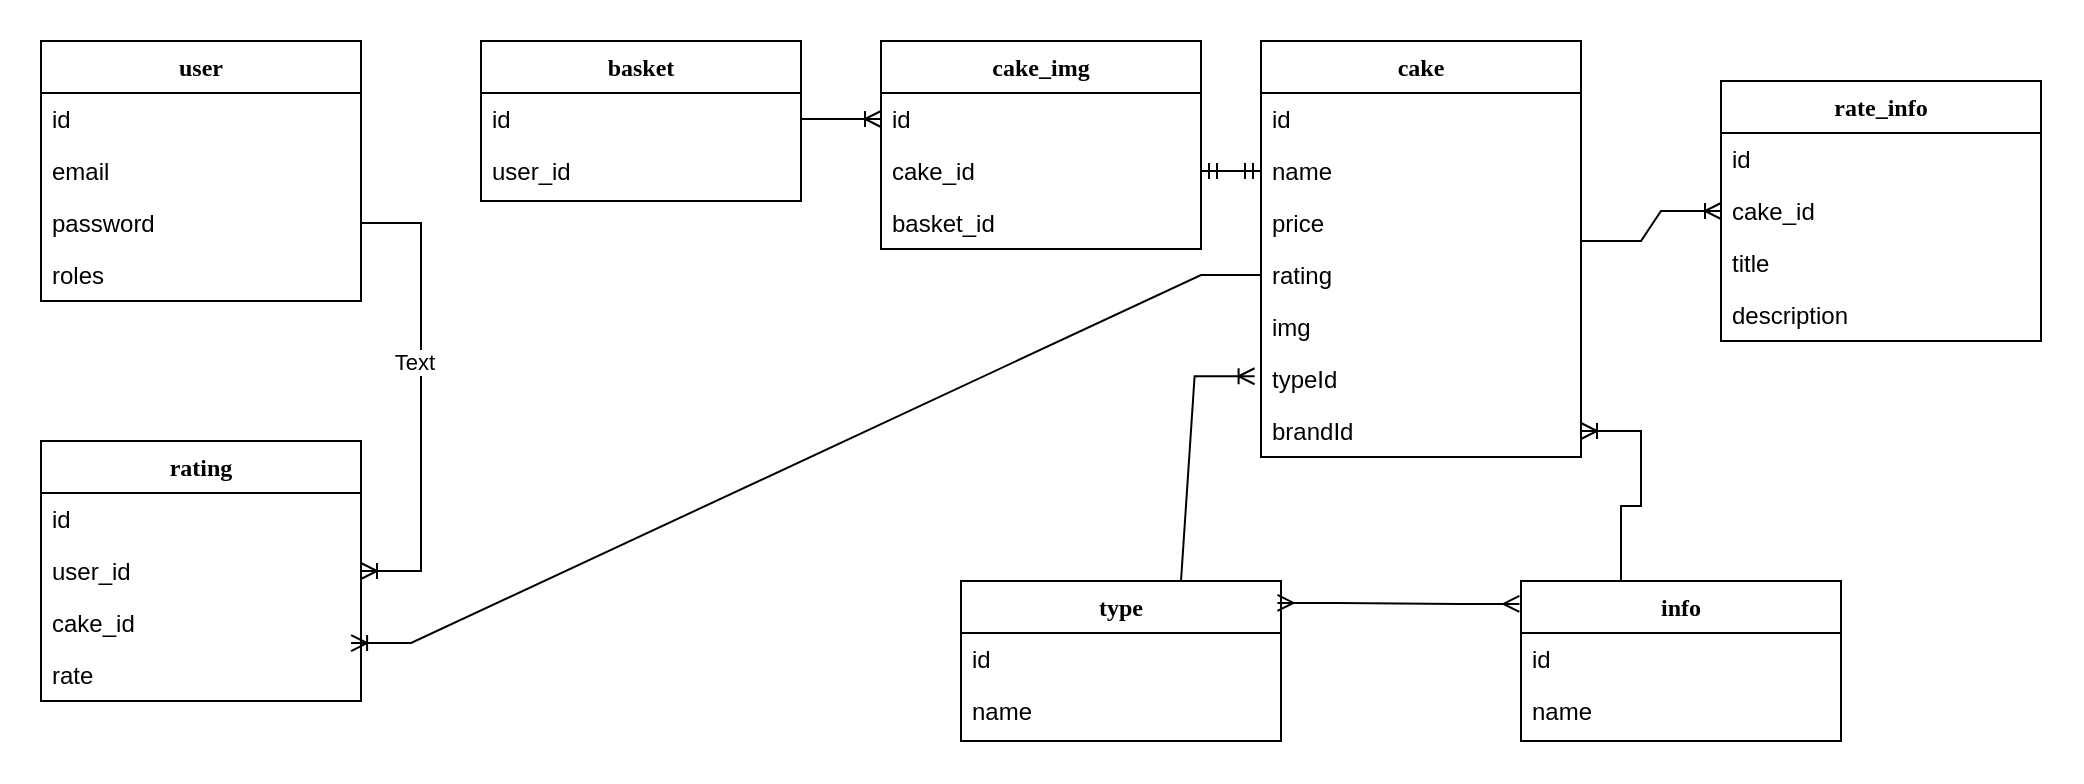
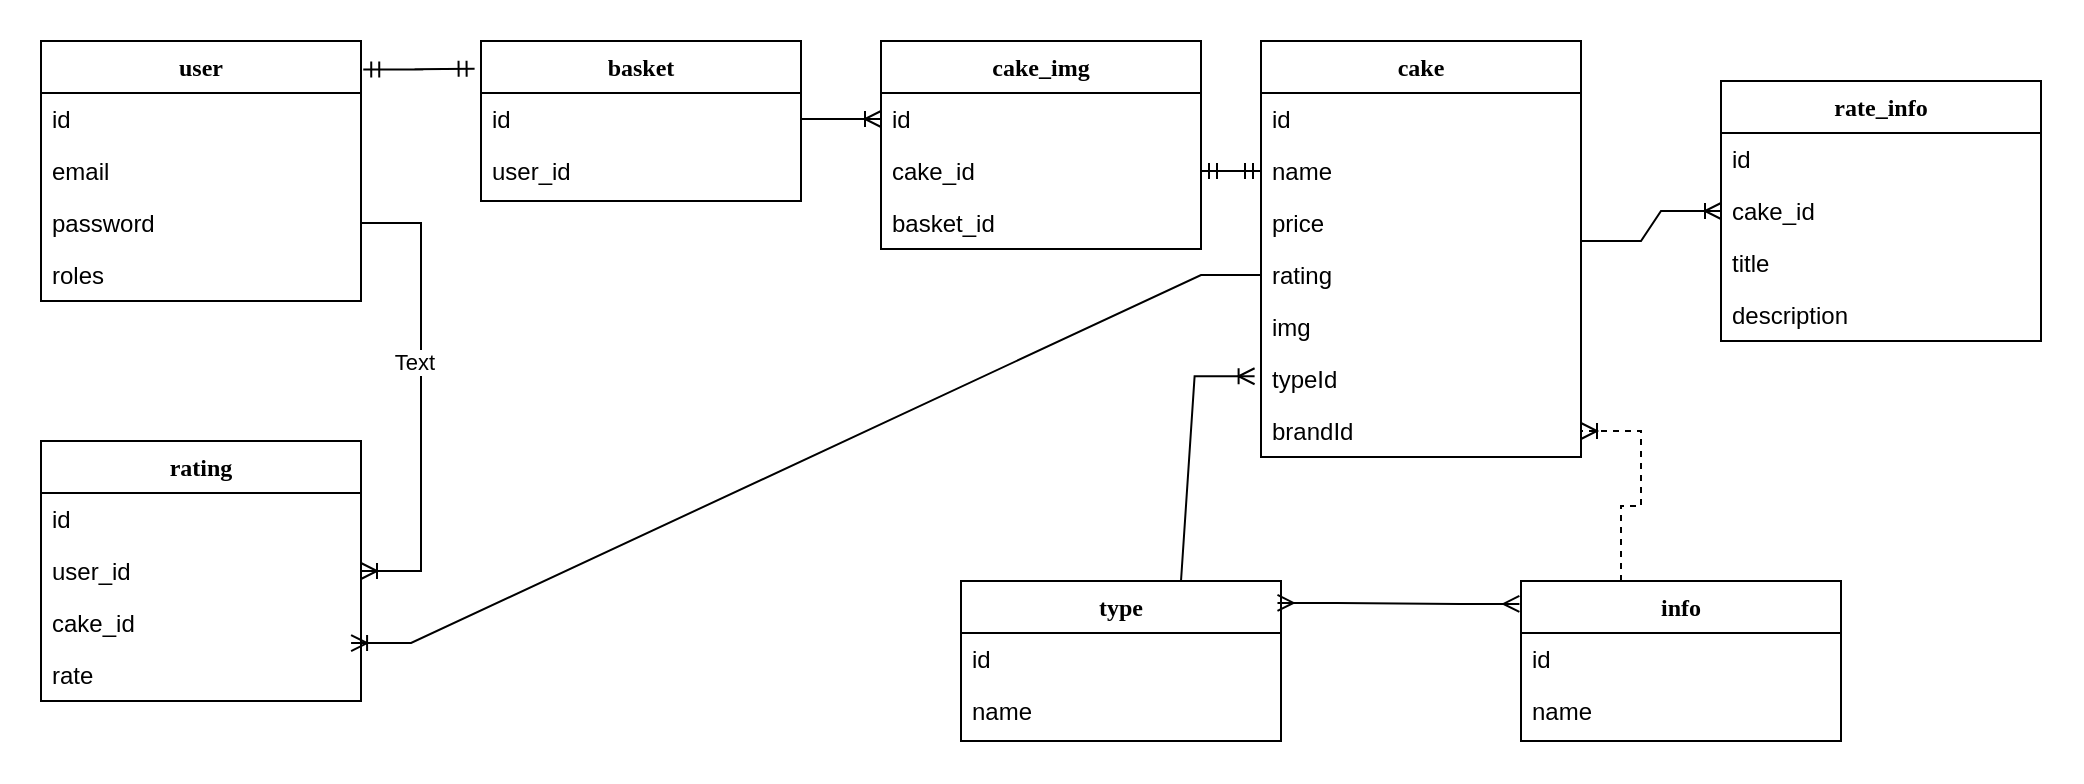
  <mxCell id="0" />
  <mxCell id="1" parent="0" />
  <mxCell id="2" value="user" style="swimlane;html=1;fontStyle=1;align=center;verticalAlign=top;childLayout=stackLayout;horizontal=1;startSize=26;horizontalStack=0;resizeParent=1;resizeLast=0;collapsible=1;marginBottom=0;swimlaneFillColor=#ffffff;rounded=0;shadow=0;comic=0;labelBackgroundColor=none;strokeWidth=1;fillColor=none;fontFamily=Verdana;fontSize=12" parent="1" vertex="1"><mxGeometry x="20" y="20" width="160" height="130" as="geometry" /></mxCell>
  <mxCell id="3" value="id" style="text;html=1;strokeColor=none;fillColor=none;align=left;verticalAlign=top;spacingLeft=4;spacingRight=4;whiteSpace=wrap;overflow=hidden;rotatable=0;points=[[0,0.5],[1,0.5]];portConstraint=eastwest;" parent="2" vertex="1"><mxGeometry y="26" width="160" height="26" as="geometry" /></mxCell>
  <mxCell id="4" value="email" style="text;html=1;strokeColor=none;fillColor=none;align=left;verticalAlign=top;spacingLeft=4;spacingRight=4;whiteSpace=wrap;overflow=hidden;rotatable=0;points=[[0,0.5],[1,0.5]];portConstraint=eastwest;" parent="2" vertex="1"><mxGeometry y="52" width="160" height="26" as="geometry" /></mxCell>
  <mxCell id="5" value="password" style="text;html=1;strokeColor=none;fillColor=none;align=left;verticalAlign=top;spacingLeft=4;spacingRight=4;whiteSpace=wrap;overflow=hidden;rotatable=0;points=[[0,0.5],[1,0.5]];portConstraint=eastwest;" parent="2" vertex="1"><mxGeometry y="78" width="160" height="26" as="geometry" /></mxCell>
  <mxCell id="6" value="roles" style="text;html=1;strokeColor=none;fillColor=none;align=left;verticalAlign=top;spacingLeft=4;spacingRight=4;whiteSpace=wrap;overflow=hidden;rotatable=0;points=[[0,0.5],[1,0.5]];portConstraint=eastwest;" parent="2" vertex="1"><mxGeometry y="104" width="160" height="26" as="geometry" /></mxCell>
  <mxCell id="7" value="basket" style="swimlane;html=1;fontStyle=1;align=center;verticalAlign=top;childLayout=stackLayout;horizontal=1;startSize=26;horizontalStack=0;resizeParent=1;resizeLast=0;collapsible=1;marginBottom=0;swimlaneFillColor=#ffffff;rounded=0;shadow=0;comic=0;labelBackgroundColor=none;strokeWidth=1;fillColor=none;fontFamily=Verdana;fontSize=12" parent="1" vertex="1"><mxGeometry x="240" y="20" width="160" height="80" as="geometry" /></mxCell>
  <mxCell id="8" value="id" style="text;html=1;strokeColor=none;fillColor=none;align=left;verticalAlign=top;spacingLeft=4;spacingRight=4;whiteSpace=wrap;overflow=hidden;rotatable=0;points=[[0,0.5],[1,0.5]];portConstraint=eastwest;" parent="7" vertex="1"><mxGeometry y="26" width="160" height="26" as="geometry" /></mxCell>
  <mxCell id="9" value="user_id" style="text;html=1;strokeColor=none;fillColor=none;align=left;verticalAlign=top;spacingLeft=4;spacingRight=4;whiteSpace=wrap;overflow=hidden;rotatable=0;points=[[0,0.5],[1,0.5]];portConstraint=eastwest;" parent="7" vertex="1"><mxGeometry y="52" width="160" height="26" as="geometry" /></mxCell>
+ <mxCell id="10" value="" style="edgeStyle=entityRelationEdgeStyle;fontSize=12;html=1;endArrow=ERmandOne;startArrow=ERmandOne;rounded=0;entryX=-0.02;entryY=0.173;entryDx=0;entryDy=0;entryPerimeter=0;exitX=1.007;exitY=0.11;exitDx=0;exitDy=0;exitPerimeter=0;" parent="1" source="2" target="7" edge="1"><mxGeometry width="100" height="100" relative="1" as="geometry"><mxPoint x="180" y="90" as="sourcePoint" /><mxPoint x="280" y="-10" as="targetPoint" /></mxGeometry></mxCell>
  <mxCell id="11" value="cake" style="swimlane;html=1;fontStyle=1;align=center;verticalAlign=top;childLayout=stackLayout;horizontal=1;startSize=26;horizontalStack=0;resizeParent=1;resizeLast=0;collapsible=1;marginBottom=0;swimlaneFillColor=#ffffff;rounded=0;shadow=0;comic=0;labelBackgroundColor=none;strokeWidth=1;fillColor=none;fontFamily=Verdana;fontSize=12" parent="1" vertex="1"><mxGeometry x="630" y="20" width="160" height="208" as="geometry" /></mxCell>
  <mxCell id="12" value="id" style="text;html=1;strokeColor=none;fillColor=none;align=left;verticalAlign=top;spacingLeft=4;spacingRight=4;whiteSpace=wrap;overflow=hidden;rotatable=0;points=[[0,0.5],[1,0.5]];portConstraint=eastwest;" parent="11" vertex="1"><mxGeometry y="26" width="160" height="26" as="geometry" /></mxCell>
  <mxCell id="13" value="name" style="text;html=1;strokeColor=none;fillColor=none;align=left;verticalAlign=top;spacingLeft=4;spacingRight=4;whiteSpace=wrap;overflow=hidden;rotatable=0;points=[[0,0.5],[1,0.5]];portConstraint=eastwest;" parent="11" vertex="1"><mxGeometry y="52" width="160" height="26" as="geometry" /></mxCell>
  <mxCell id="14" value="price" style="text;html=1;strokeColor=none;fillColor=none;align=left;verticalAlign=top;spacingLeft=4;spacingRight=4;whiteSpace=wrap;overflow=hidden;rotatable=0;points=[[0,0.5],[1,0.5]];portConstraint=eastwest;" parent="11" vertex="1"><mxGeometry y="78" width="160" height="26" as="geometry" /></mxCell>
  <mxCell id="15" value="rating" style="text;html=1;strokeColor=none;fillColor=none;align=left;verticalAlign=top;spacingLeft=4;spacingRight=4;whiteSpace=wrap;overflow=hidden;rotatable=0;points=[[0,0.5],[1,0.5]];portConstraint=eastwest;" parent="11" vertex="1"><mxGeometry y="104" width="160" height="26" as="geometry" /></mxCell>
  <mxCell id="16" value="img" style="text;html=1;strokeColor=none;fillColor=none;align=left;verticalAlign=top;spacingLeft=4;spacingRight=4;whiteSpace=wrap;overflow=hidden;rotatable=0;points=[[0,0.5],[1,0.5]];portConstraint=eastwest;" parent="11" vertex="1"><mxGeometry y="130" width="160" height="26" as="geometry" /></mxCell>
  <mxCell id="17" value="typeId" style="text;html=1;strokeColor=none;fillColor=none;align=left;verticalAlign=top;spacingLeft=4;spacingRight=4;whiteSpace=wrap;overflow=hidden;rotatable=0;points=[[0,0.5],[1,0.5]];portConstraint=eastwest;" parent="11" vertex="1"><mxGeometry y="156" width="160" height="26" as="geometry" /></mxCell>
  <mxCell id="18" value="brandId" style="text;html=1;strokeColor=none;fillColor=none;align=left;verticalAlign=top;spacingLeft=4;spacingRight=4;whiteSpace=wrap;overflow=hidden;rotatable=0;points=[[0,0.5],[1,0.5]];portConstraint=eastwest;" parent="11" vertex="1"><mxGeometry y="182" width="160" height="26" as="geometry" /></mxCell>
  <mxCell id="19" value="type" style="swimlane;html=1;fontStyle=1;align=center;verticalAlign=top;childLayout=stackLayout;horizontal=1;startSize=26;horizontalStack=0;resizeParent=1;resizeLast=0;collapsible=1;marginBottom=0;swimlaneFillColor=#ffffff;rounded=0;shadow=0;comic=0;labelBackgroundColor=none;strokeWidth=1;fillColor=none;fontFamily=Verdana;fontSize=12" parent="1" vertex="1"><mxGeometry x="480" y="290" width="160" height="80" as="geometry" /></mxCell>
  <mxCell id="20" value="id" style="text;html=1;strokeColor=none;fillColor=none;align=left;verticalAlign=top;spacingLeft=4;spacingRight=4;whiteSpace=wrap;overflow=hidden;rotatable=0;points=[[0,0.5],[1,0.5]];portConstraint=eastwest;" parent="19" vertex="1"><mxGeometry y="26" width="160" height="26" as="geometry" /></mxCell>
  <mxCell id="21" value="name" style="text;html=1;strokeColor=none;fillColor=none;align=left;verticalAlign=top;spacingLeft=4;spacingRight=4;whiteSpace=wrap;overflow=hidden;rotatable=0;points=[[0,0.5],[1,0.5]];portConstraint=eastwest;" parent="19" vertex="1"><mxGeometry y="52" width="160" height="26" as="geometry" /></mxCell>
  <mxCell id="22" value="info" style="swimlane;html=1;fontStyle=1;align=center;verticalAlign=top;childLayout=stackLayout;horizontal=1;startSize=26;horizontalStack=0;resizeParent=1;resizeLast=0;collapsible=1;marginBottom=0;swimlaneFillColor=#ffffff;rounded=0;shadow=0;comic=0;labelBackgroundColor=none;strokeWidth=1;fillColor=none;fontFamily=Verdana;fontSize=12" parent="1" vertex="1"><mxGeometry x="760" y="290" width="160" height="80" as="geometry" /></mxCell>
  <mxCell id="23" value="id" style="text;html=1;strokeColor=none;fillColor=none;align=left;verticalAlign=top;spacingLeft=4;spacingRight=4;whiteSpace=wrap;overflow=hidden;rotatable=0;points=[[0,0.5],[1,0.5]];portConstraint=eastwest;" parent="22" vertex="1"><mxGeometry y="26" width="160" height="26" as="geometry" /></mxCell>
  <mxCell id="24" value="name" style="text;html=1;strokeColor=none;fillColor=none;align=left;verticalAlign=top;spacingLeft=4;spacingRight=4;whiteSpace=wrap;overflow=hidden;rotatable=0;points=[[0,0.5],[1,0.5]];portConstraint=eastwest;" parent="22" vertex="1"><mxGeometry y="52" width="160" height="26" as="geometry" /></mxCell>
  <mxCell id="25" value="" style="edgeStyle=entityRelationEdgeStyle;fontSize=12;html=1;endArrow=ERoneToMany;rounded=0;exitX=0.5;exitY=0;exitDx=0;exitDy=0;entryX=-0.02;entryY=0.447;entryDx=0;entryDy=0;entryPerimeter=0;" parent="1" source="19" target="17" edge="1"><mxGeometry width="100" height="100" relative="1" as="geometry"><mxPoint x="450" y="260" as="sourcePoint" /><mxPoint x="550" y="160" as="targetPoint" /><Array as="points"><mxPoint x="510" y="260" /><mxPoint x="570" y="240" /></Array></mxGeometry></mxCell>
- <mxCell id="26" value="" style="edgeStyle=entityRelationEdgeStyle;fontSize=12;html=1;endArrow=ERoneToMany;rounded=0;exitX=0.5;exitY=0;exitDx=0;exitDy=0;" parent="1" source="22" target="18" edge="1"><mxGeometry width="100" height="100" relative="1" as="geometry"><mxPoint x="820" y="270" as="sourcePoint" /><mxPoint x="920" y="170" as="targetPoint" /></mxGeometry></mxCell>
+ <mxCell id="26" value="" style="edgeStyle=entityRelationEdgeStyle;fontSize=12;html=1;endArrow=ERoneToMany;rounded=0;exitX=0.5;exitY=0;exitDx=0;exitDy=0;dashed=1;" parent="1" source="22" target="18" edge="1"><mxGeometry width="100" height="100" relative="1" as="geometry"><mxPoint x="820" y="270" as="sourcePoint" /><mxPoint x="920" y="170" as="targetPoint" /></mxGeometry></mxCell>
  <mxCell id="27" value="" style="edgeStyle=entityRelationEdgeStyle;fontSize=12;html=1;endArrow=ERmany;startArrow=ERmany;rounded=0;exitX=0.989;exitY=0.137;exitDx=0;exitDy=0;exitPerimeter=0;entryX=-0.005;entryY=0.143;entryDx=0;entryDy=0;entryPerimeter=0;" parent="1" source="19" target="22" edge="1"><mxGeometry width="100" height="100" relative="1" as="geometry"><mxPoint x="660" y="340" as="sourcePoint" /><mxPoint x="760" y="240" as="targetPoint" /></mxGeometry></mxCell>
  <mxCell id="28" value="rate_info" style="swimlane;html=1;fontStyle=1;align=center;verticalAlign=top;childLayout=stackLayout;horizontal=1;startSize=26;horizontalStack=0;resizeParent=1;resizeLast=0;collapsible=1;marginBottom=0;swimlaneFillColor=#ffffff;rounded=0;shadow=0;comic=0;labelBackgroundColor=none;strokeWidth=1;fillColor=none;fontFamily=Verdana;fontSize=12" vertex="1" parent="1"><mxGeometry x="860" y="40" width="160" height="130" as="geometry" /></mxCell>
  <mxCell id="29" value="id" style="text;html=1;strokeColor=none;fillColor=none;align=left;verticalAlign=top;spacingLeft=4;spacingRight=4;whiteSpace=wrap;overflow=hidden;rotatable=0;points=[[0,0.5],[1,0.5]];portConstraint=eastwest;" vertex="1" parent="28"><mxGeometry y="26" width="160" height="26" as="geometry" /></mxCell>
  <mxCell id="30" value="cake_id" style="text;html=1;strokeColor=none;fillColor=none;align=left;verticalAlign=top;spacingLeft=4;spacingRight=4;whiteSpace=wrap;overflow=hidden;rotatable=0;points=[[0,0.5],[1,0.5]];portConstraint=eastwest;" vertex="1" parent="28"><mxGeometry y="52" width="160" height="26" as="geometry" /></mxCell>
  <mxCell id="31" value="title" style="text;html=1;strokeColor=none;fillColor=none;align=left;verticalAlign=top;spacingLeft=4;spacingRight=4;whiteSpace=wrap;overflow=hidden;rotatable=0;points=[[0,0.5],[1,0.5]];portConstraint=eastwest;" vertex="1" parent="28"><mxGeometry y="78" width="160" height="26" as="geometry" /></mxCell>
  <mxCell id="32" value="description" style="text;html=1;strokeColor=none;fillColor=none;align=left;verticalAlign=top;spacingLeft=4;spacingRight=4;whiteSpace=wrap;overflow=hidden;rotatable=0;points=[[0,0.5],[1,0.5]];portConstraint=eastwest;" vertex="1" parent="28"><mxGeometry y="104" width="160" height="26" as="geometry" /></mxCell>
  <mxCell id="33" value="" style="edgeStyle=entityRelationEdgeStyle;fontSize=12;html=1;endArrow=ERoneToMany;rounded=0;entryX=0;entryY=0.5;entryDx=0;entryDy=0;" edge="1" parent="1" target="30"><mxGeometry width="100" height="100" relative="1" as="geometry"><mxPoint x="790" y="120" as="sourcePoint" /><mxPoint x="890" y="-10" as="targetPoint" /></mxGeometry></mxCell>
  <mxCell id="34" value="cake_img&lt;div&gt;&lt;br&gt;&lt;/div&gt;" style="swimlane;html=1;fontStyle=1;align=center;verticalAlign=top;childLayout=stackLayout;horizontal=1;startSize=26;horizontalStack=0;resizeParent=1;resizeLast=0;collapsible=1;marginBottom=0;swimlaneFillColor=#ffffff;rounded=0;shadow=0;comic=0;labelBackgroundColor=none;strokeWidth=1;fillColor=none;fontFamily=Verdana;fontSize=12" vertex="1" parent="1"><mxGeometry x="440" y="20" width="160" height="104" as="geometry" /></mxCell>
  <mxCell id="35" value="id" style="text;html=1;strokeColor=none;fillColor=none;align=left;verticalAlign=top;spacingLeft=4;spacingRight=4;whiteSpace=wrap;overflow=hidden;rotatable=0;points=[[0,0.5],[1,0.5]];portConstraint=eastwest;" vertex="1" parent="34"><mxGeometry y="26" width="160" height="26" as="geometry" /></mxCell>
  <mxCell id="36" value="cake_id" style="text;html=1;strokeColor=none;fillColor=none;align=left;verticalAlign=top;spacingLeft=4;spacingRight=4;whiteSpace=wrap;overflow=hidden;rotatable=0;points=[[0,0.5],[1,0.5]];portConstraint=eastwest;" vertex="1" parent="34"><mxGeometry y="52" width="160" height="26" as="geometry" /></mxCell>
  <mxCell id="37" value="basket_id" style="text;html=1;strokeColor=none;fillColor=none;align=left;verticalAlign=top;spacingLeft=4;spacingRight=4;whiteSpace=wrap;overflow=hidden;rotatable=0;points=[[0,0.5],[1,0.5]];portConstraint=eastwest;" vertex="1" parent="34"><mxGeometry y="78" width="160" height="26" as="geometry" /></mxCell>
  <mxCell id="38" value="" style="edgeStyle=entityRelationEdgeStyle;fontSize=12;html=1;endArrow=ERoneToMany;rounded=0;exitX=1;exitY=0.5;exitDx=0;exitDy=0;entryX=0;entryY=0.5;entryDx=0;entryDy=0;" edge="1" parent="1" source="8" target="35"><mxGeometry width="100" height="100" relative="1" as="geometry"><mxPoint x="390" y="270" as="sourcePoint" /><mxPoint x="490" y="170" as="targetPoint" /></mxGeometry></mxCell>
  <mxCell id="39" value="" style="edgeStyle=entityRelationEdgeStyle;fontSize=12;html=1;endArrow=ERmandOne;startArrow=ERmandOne;rounded=0;exitX=1;exitY=0.5;exitDx=0;exitDy=0;entryX=0;entryY=0.5;entryDx=0;entryDy=0;" edge="1" parent="1" source="36" target="13"><mxGeometry width="100" height="100" relative="1" as="geometry"><mxPoint x="230" y="380" as="sourcePoint" /><mxPoint x="330" y="280" as="targetPoint" /></mxGeometry></mxCell>
  <mxCell id="40" value="rating" style="swimlane;html=1;fontStyle=1;align=center;verticalAlign=top;childLayout=stackLayout;horizontal=1;startSize=26;horizontalStack=0;resizeParent=1;resizeLast=0;collapsible=1;marginBottom=0;swimlaneFillColor=#ffffff;rounded=0;shadow=0;comic=0;labelBackgroundColor=none;strokeWidth=1;fillColor=none;fontFamily=Verdana;fontSize=12" vertex="1" parent="1"><mxGeometry x="20" y="220" width="160" height="130" as="geometry" /></mxCell>
  <mxCell id="41" value="id" style="text;html=1;strokeColor=none;fillColor=none;align=left;verticalAlign=top;spacingLeft=4;spacingRight=4;whiteSpace=wrap;overflow=hidden;rotatable=0;points=[[0,0.5],[1,0.5]];portConstraint=eastwest;" vertex="1" parent="40"><mxGeometry y="26" width="160" height="26" as="geometry" /></mxCell>
  <mxCell id="42" value="user_id" style="text;html=1;strokeColor=none;fillColor=none;align=left;verticalAlign=top;spacingLeft=4;spacingRight=4;whiteSpace=wrap;overflow=hidden;rotatable=0;points=[[0,0.5],[1,0.5]];portConstraint=eastwest;" vertex="1" parent="40"><mxGeometry y="52" width="160" height="26" as="geometry" /></mxCell>
  <mxCell id="43" value="cake_id" style="text;html=1;strokeColor=none;fillColor=none;align=left;verticalAlign=top;spacingLeft=4;spacingRight=4;whiteSpace=wrap;overflow=hidden;rotatable=0;points=[[0,0.5],[1,0.5]];portConstraint=eastwest;" vertex="1" parent="40"><mxGeometry y="78" width="160" height="26" as="geometry" /></mxCell>
  <mxCell id="44" value="rate" style="text;html=1;strokeColor=none;fillColor=none;align=left;verticalAlign=top;spacingLeft=4;spacingRight=4;whiteSpace=wrap;overflow=hidden;rotatable=0;points=[[0,0.5],[1,0.5]];portConstraint=eastwest;" vertex="1" parent="40"><mxGeometry y="104" width="160" height="26" as="geometry" /></mxCell>
  <mxCell id="45" value="" style="edgeStyle=entityRelationEdgeStyle;fontSize=12;html=1;endArrow=ERoneToMany;rounded=0;exitX=1;exitY=0.5;exitDx=0;exitDy=0;curved=0;" edge="1" parent="1" source="5" target="40"><mxGeometry width="100" height="100" relative="1" as="geometry"><mxPoint x="230" y="230" as="sourcePoint" /><mxPoint x="240" y="210" as="targetPoint" /><Array as="points"><mxPoint x="100" y="200" /><mxPoint x="100" y="184" /><mxPoint x="100" y="200" /></Array></mxGeometry></mxCell>
  <mxCell id="46" value="Text" style="edgeLabel;html=1;align=center;verticalAlign=middle;resizable=0;points=[];" vertex="1" connectable="0" parent="45"><mxGeometry x="-0.152" y="-4" relative="1" as="geometry"><mxPoint as="offset" /></mxGeometry></mxCell>
  <mxCell id="47" value="" style="edgeStyle=entityRelationEdgeStyle;fontSize=12;html=1;endArrow=ERoneToMany;rounded=0;exitX=0;exitY=0.5;exitDx=0;exitDy=0;entryX=0.969;entryY=-0.115;entryDx=0;entryDy=0;entryPerimeter=0;" edge="1" parent="1" source="15" target="44"><mxGeometry width="100" height="100" relative="1" as="geometry"><mxPoint x="370" y="290" as="sourcePoint" /><mxPoint x="470" y="190" as="targetPoint" /></mxGeometry></mxCell>
